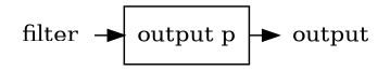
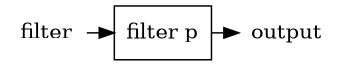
  digraph {
    node [shape=plaintext]
    n1 [label=filter]
-   n2 [label="output p" shape=box]
+   n2 [label="filter p" shape=box]
    output
    subgraph sub_1 {
      rank=same
      n1
      n2
      output
    }
    n1 -> n2
    n2 -> output
  }
